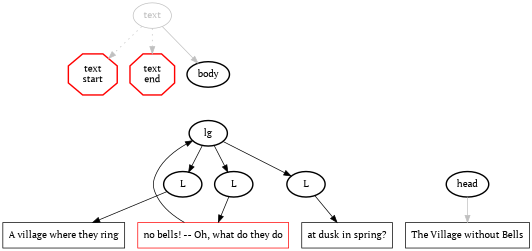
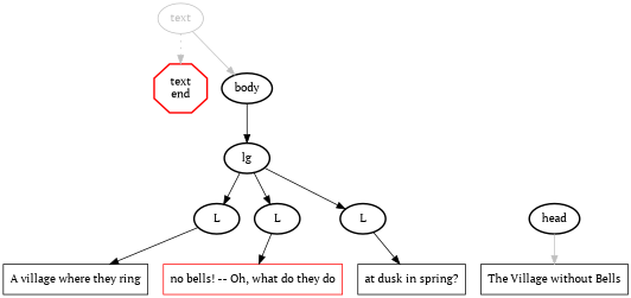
  digraph {
    fontname="PT Serif"
    node [color=black fontname="PT Serif" ordering=out shape=oval style=bold fontcolor=black]
    edge [color=black fontname="PT Serif"]
-   n1 [color=red fillcolor="#EEEEEE" label="text\nstart" shape=octagon fontcolor=""]
    n2 [color=red fillcolor="#EEEEEE" label="text\nend" shape=octagon fontcolor=""]
    body [fillcolor="#EEEEEE"]
    n4 [label=L]
    n5 [label=L]
    n6 [label=L]
    n7 [label="The Village without Bells" shape=box style=solid]
    n8 [label="A village where they ring" shape=box style=solid]
    n9 [color=red label="no bells! -- Oh, what do they do" shape=box style=solid]
    n10 [label="at dusk in spring?" shape=box style=solid]
    lg
    head
    text [color=gray fontcolor=gray style=solid]
    subgraph sub_1 {
      rank=same
-     n1
      n2
      body
    }
    subgraph sub_2 {
      rank=same
      n4
      n5
      n6
    }
    subgraph sub_3 {
      rank=same
      n7
      n8
      n9
      n10
    }
-   n9 -> lg
+   body -> lg
    n4 -> n8
    n5 -> n9
    n6 -> n10
    lg -> n4
    lg -> n5
    lg -> n6
    head -> n7 [color=gray]
-   text -> n1 [color=gray style=dotted]
    text -> n2 [color=gray style=dotted]
    text -> body [color=gray]
  }
